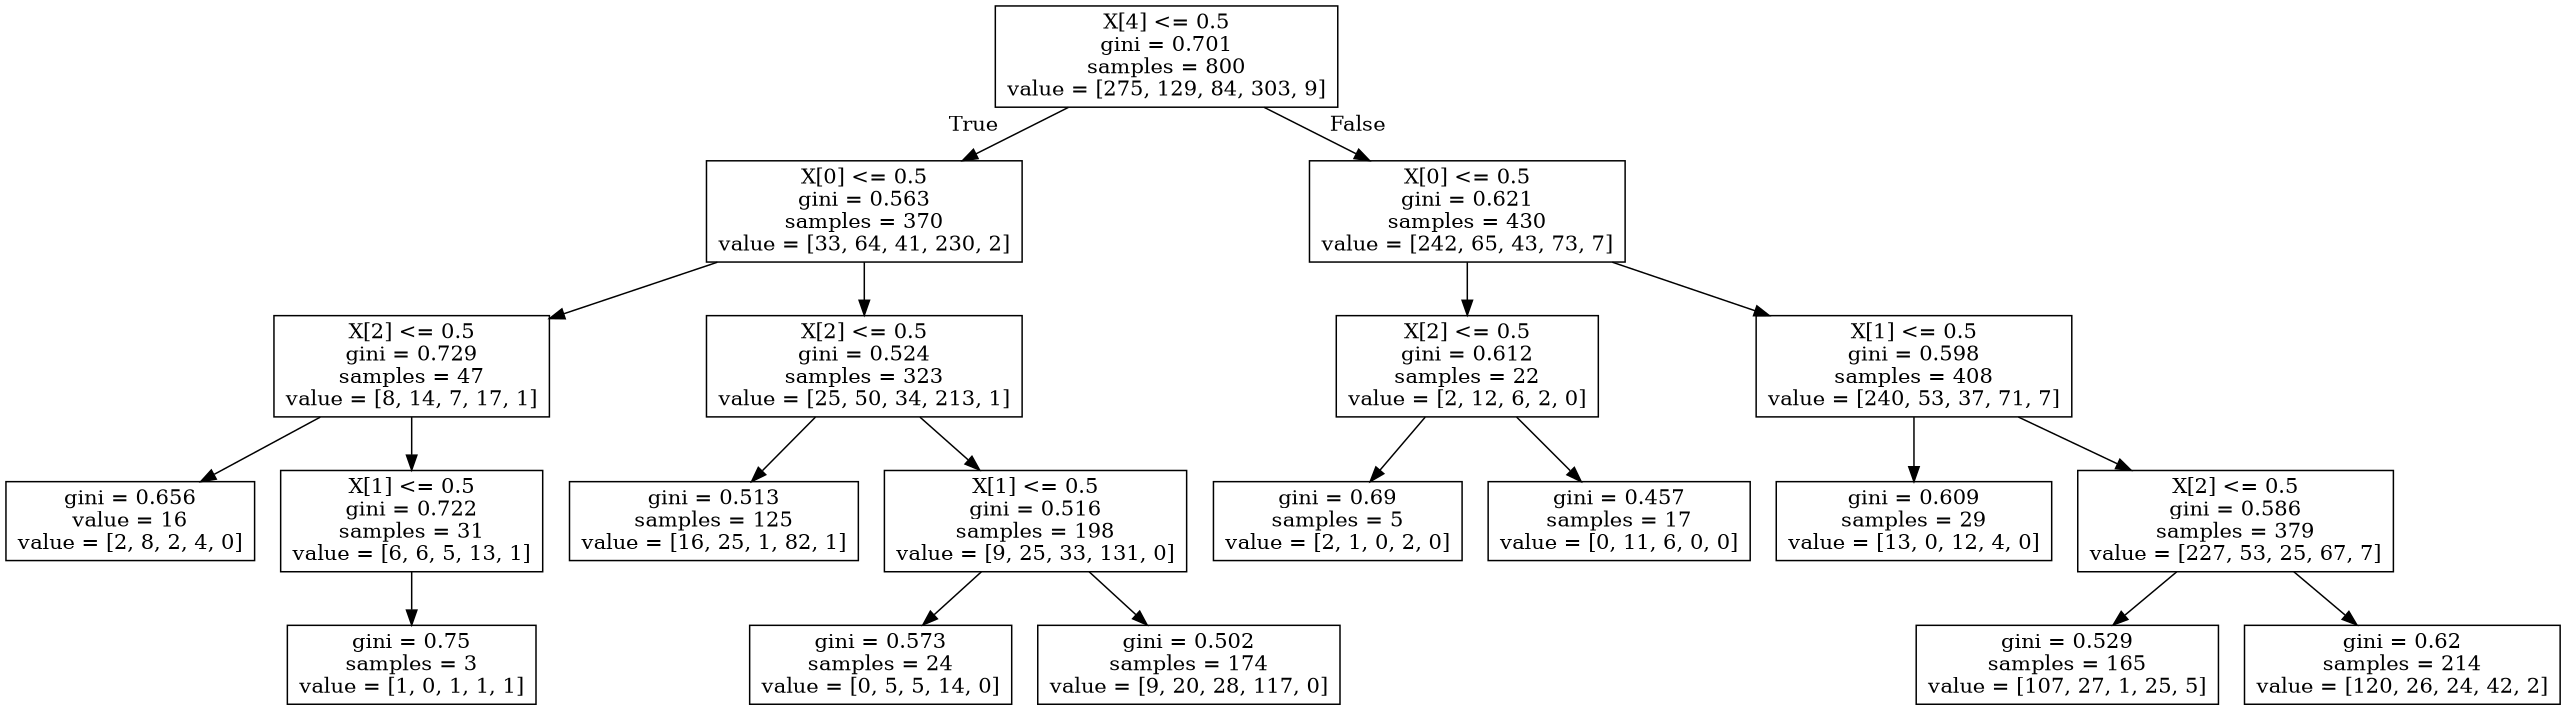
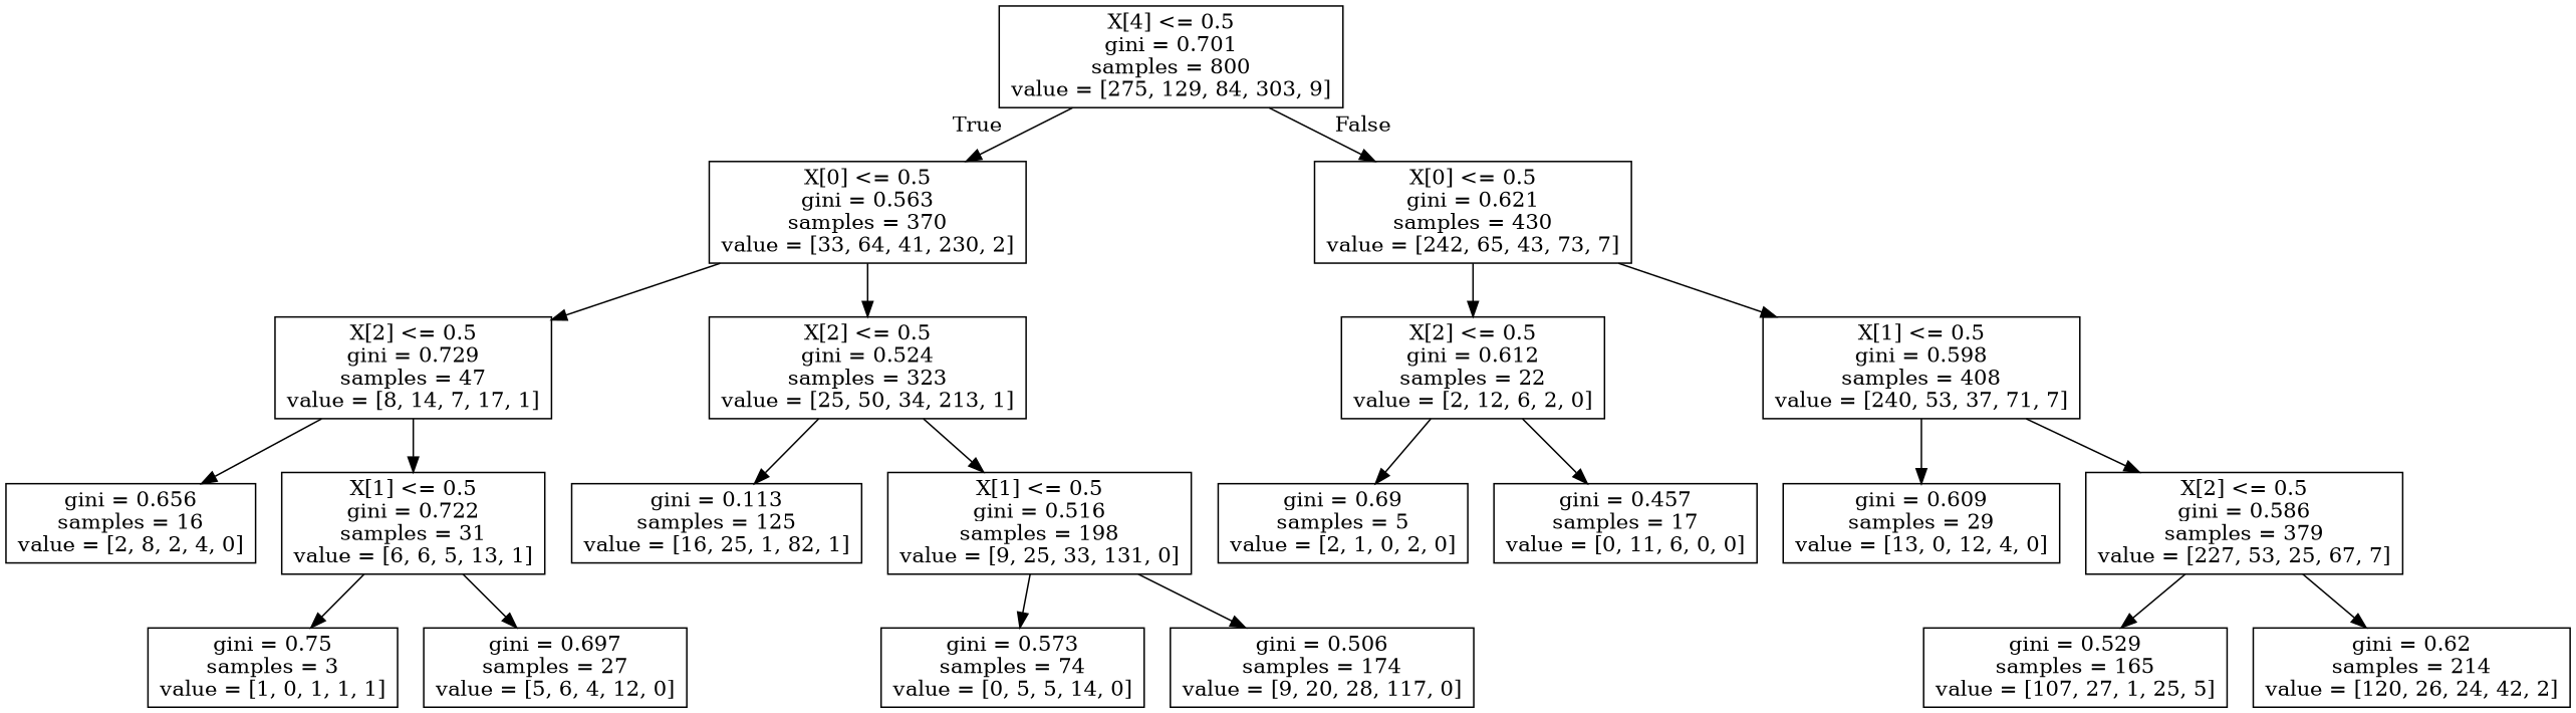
  digraph {
    fontname="DejaVu Serif"
    node [fontname="DejaVu Serif" shape=box]
    edge [fontname="DejaVu Serif"]
    n1 [label="X[4] <= 0.5\ngini = 0.701\nsamples = 800\nvalue = [275, 129, 84, 303, 9]"]
    n2 [label="X[0] <= 0.5\ngini = 0.563\nsamples = 370\nvalue = [33, 64, 41, 230, 2]"]
    n3 [label="X[0] <= 0.5\ngini = 0.621\nsamples = 430\nvalue = [242, 65, 43, 73, 7]"]
    n4 [label="X[2] <= 0.5\ngini = 0.729\nsamples = 47\nvalue = [8, 14, 7, 17, 1]"]
    n5 [label="X[2] <= 0.5\ngini = 0.524\nsamples = 323\nvalue = [25, 50, 34, 213, 1]"]
    n6 [label="X[2] <= 0.5\ngini = 0.612\nsamples = 22\nvalue = [2, 12, 6, 2, 0]"]
    n7 [label="X[1] <= 0.5\ngini = 0.598\nsamples = 408\nvalue = [240, 53, 37, 71, 7]"]
-   n8 [label="gini = 0.656\nvalue = 16\nvalue = [2, 8, 2, 4, 0]"]
+   n8 [label="gini = 0.656\nsamples = 16\nvalue = [2, 8, 2, 4, 0]"]
    n9 [label="X[1] <= 0.5\ngini = 0.722\nsamples = 31\nvalue = [6, 6, 5, 13, 1]"]
-   n10 [label="gini = 0.513\nsamples = 125\nvalue = [16, 25, 1, 82, 1]"]
+   n10 [label="gini = 0.113\nsamples = 125\nvalue = [16, 25, 1, 82, 1]"]
    n11 [label="X[1] <= 0.5\ngini = 0.516\nsamples = 198\nvalue = [9, 25, 33, 131, 0]"]
    n12 [label="gini = 0.75\nsamples = 3\nvalue = [1, 0, 1, 1, 1]"]
-   n14 [label="gini = 0.573\nsamples = 24\nvalue = [0, 5, 5, 14, 0]"]
-   n15 [label="gini = 0.502\nsamples = 174\nvalue = [9, 20, 28, 117, 0]"]
+   n13 [label="gini = 0.697\nsamples = 27\nvalue = [5, 6, 4, 12, 0]"]
+   n14 [label="gini = 0.573\nsamples = 74\nvalue = [0, 5, 5, 14, 0]"]
+   n15 [label="gini = 0.506\nsamples = 174\nvalue = [9, 20, 28, 117, 0]"]
    n16 [label="gini = 0.69\nsamples = 5\nvalue = [2, 1, 0, 2, 0]"]
    n17 [label="gini = 0.457\nsamples = 17\nvalue = [0, 11, 6, 0, 0]"]
    n18 [label="gini = 0.609\nsamples = 29\nvalue = [13, 0, 12, 4, 0]"]
    n19 [label="X[2] <= 0.5\ngini = 0.586\nsamples = 379\nvalue = [227, 53, 25, 67, 7]"]
    n20 [label="gini = 0.529\nsamples = 165\nvalue = [107, 27, 1, 25, 5]"]
    n21 [label="gini = 0.62\nsamples = 214\nvalue = [120, 26, 24, 42, 2]"]
    n1 -> n2 [headlabel=True labelangle=45 labeldistance=2.5]
    n1 -> n3 [headlabel=False labelangle=-45 labeldistance=2.5]
    n2 -> n4
    n2 -> n5
    n3 -> n6
    n3 -> n7
    n4 -> n8
    n4 -> n9
    n5 -> n10
    n5 -> n11
    n6 -> n16
    n6 -> n17
    n7 -> n18
    n7 -> n19
    n9 -> n12
+   n9 -> n13
    n11 -> n14
    n11 -> n15
    n19 -> n20
    n19 -> n21
  }
